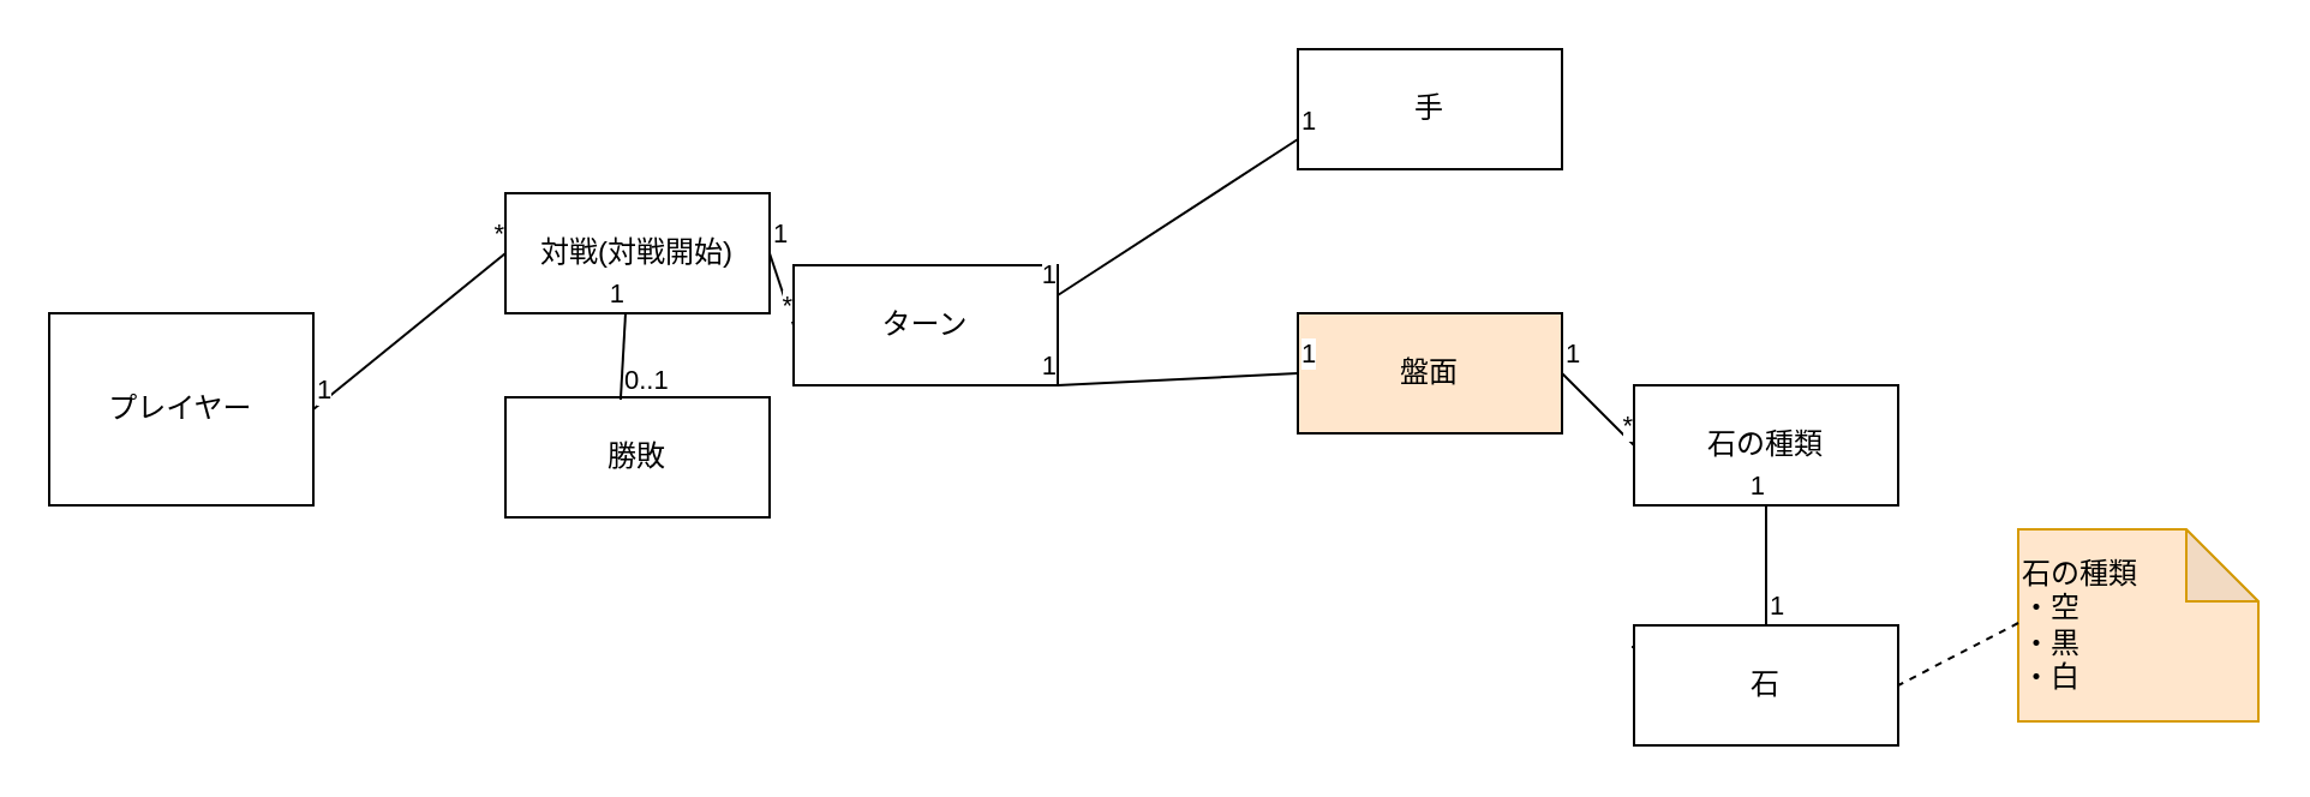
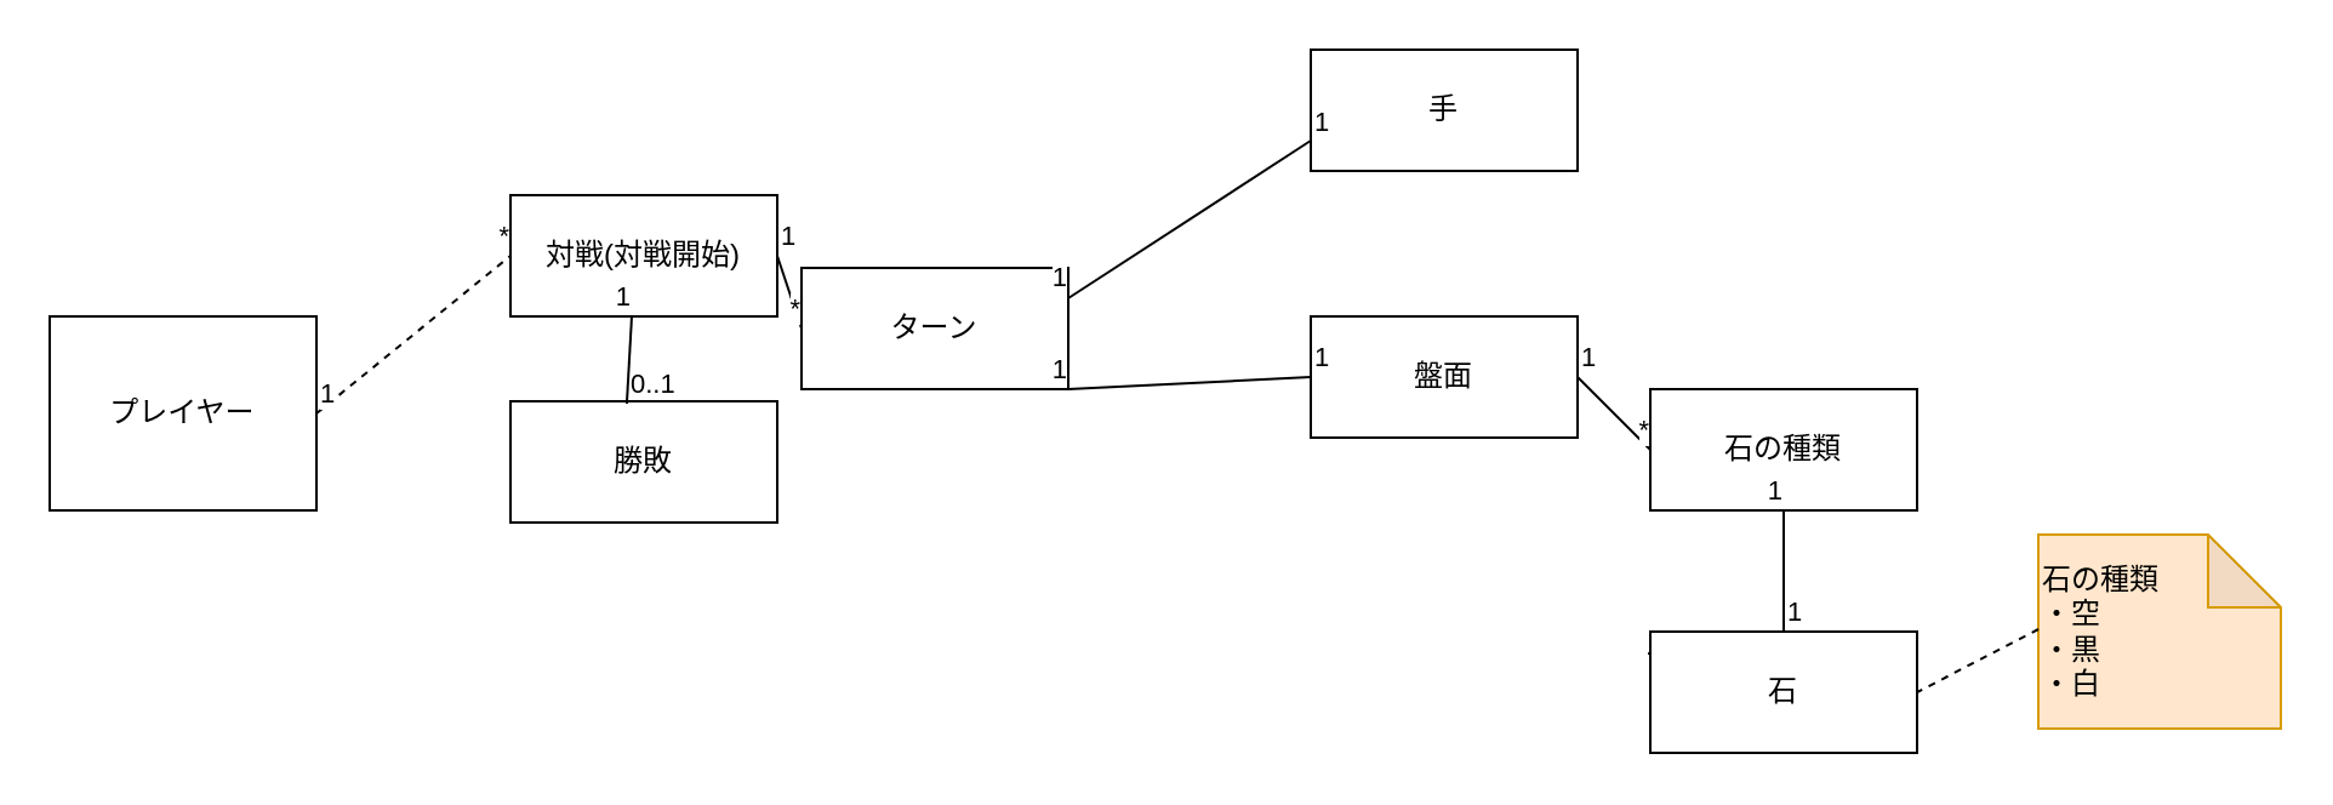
  <mxCell id="0" />
  <mxCell id="1" parent="0" />
  <mxCell id="2" value="対戦(対戦開始)" style="html=1;whiteSpace=wrap;" parent="1" vertex="1"><mxGeometry x="210" y="80" width="110" height="50" as="geometry" /></mxCell>
  <mxCell id="3" value="ターン" style="html=1;whiteSpace=wrap;" parent="1" vertex="1"><mxGeometry x="330" y="110" width="110" height="50" as="geometry" /></mxCell>
  <mxCell id="4" value="勝敗" style="html=1;whiteSpace=wrap;" parent="1" vertex="1"><mxGeometry x="210" y="165" width="110" height="50" as="geometry" /></mxCell>
  <mxCell id="5" value="プレイヤー" style="html=1;whiteSpace=wrap;" parent="1" vertex="1"><mxGeometry x="20" y="130" width="110" height="80" as="geometry" /></mxCell>
  <mxCell id="6" value="" style="endArrow=none;dashed=1;html=1;entryX=1;entryY=0.5;entryDx=0;entryDy=0;exitX=-0.009;exitY=0.18;exitDx=0;exitDy=0;exitPerimeter=0;" parent="1" source="33" edge="1"><mxGeometry width="50" height="50" relative="1" as="geometry"><mxPoint x="840.01" y="259" as="sourcePoint" /><mxPoint x="771" y="275" as="targetPoint" /></mxGeometry></mxCell>
- <mxCell id="7" value="" style="endArrow=none;html=1;exitX=1;exitY=0.5;exitDx=0;exitDy=0;entryX=0;entryY=0.5;entryDx=0;entryDy=0;" parent="1" source="5" edge="1" target="2"><mxGeometry relative="1" as="geometry"><mxPoint x="125" y="169" as="sourcePoint" /><mxPoint x="199" y="156" as="targetPoint" /></mxGeometry></mxCell>
+ <mxCell id="7" value="" style="endArrow=none;html=1;exitX=1;exitY=0.5;exitDx=0;exitDy=0;entryX=0;entryY=0.5;entryDx=0;entryDy=0;dashed=1;" parent="1" source="5" edge="1" target="2"><mxGeometry relative="1" as="geometry"><mxPoint x="125" y="169" as="sourcePoint" /><mxPoint x="199" y="156" as="targetPoint" /></mxGeometry></mxCell>
  <mxCell id="8" value="1" style="edgeLabel;resizable=0;html=1;align=left;verticalAlign=bottom;" parent="7" connectable="0" vertex="1"><mxGeometry x="-1" relative="1" as="geometry" /></mxCell>
  <mxCell id="9" value="*" style="edgeLabel;resizable=0;html=1;align=right;verticalAlign=bottom;" parent="7" connectable="0" vertex="1"><mxGeometry x="1" relative="1" as="geometry" /></mxCell>
  <mxCell id="10" value="石の種類" style="html=1;whiteSpace=wrap;" vertex="1" parent="1"><mxGeometry x="680" y="160" width="110" height="50" as="geometry" /></mxCell>
- <mxCell id="11" value="盤面" style="html=1;whiteSpace=wrap;fillColor=#ffe6cc;" vertex="1" parent="1"><mxGeometry x="540" y="130" width="110" height="50" as="geometry" /></mxCell>
+ <mxCell id="11" value="盤面" style="html=1;whiteSpace=wrap;" vertex="1" parent="1"><mxGeometry x="540" y="130" width="110" height="50" as="geometry" /></mxCell>
  <mxCell id="12" value="" style="endArrow=none;html=1;exitX=0.436;exitY=0.02;exitDx=0;exitDy=0;exitPerimeter=0;" edge="1" parent="1" source="4"><mxGeometry relative="1" as="geometry"><mxPoint x="140" y="165" as="sourcePoint" /><mxPoint x="260" y="130" as="targetPoint" /></mxGeometry></mxCell>
  <mxCell id="13" value="0..1" style="edgeLabel;resizable=0;html=1;align=left;verticalAlign=bottom;" connectable="0" vertex="1" parent="12"><mxGeometry x="-1" relative="1" as="geometry" /></mxCell>
  <mxCell id="14" value="1" style="edgeLabel;resizable=0;html=1;align=right;verticalAlign=bottom;" connectable="0" vertex="1" parent="12"><mxGeometry x="1" relative="1" as="geometry" /></mxCell>
  <mxCell id="15" value="" style="endArrow=none;html=1;exitX=1;exitY=0.5;exitDx=0;exitDy=0;entryX=0;entryY=0.5;entryDx=0;entryDy=0;" edge="1" parent="1" source="2" target="3"><mxGeometry relative="1" as="geometry"><mxPoint x="140" y="165" as="sourcePoint" /><mxPoint x="220" y="115" as="targetPoint" /></mxGeometry></mxCell>
  <mxCell id="16" value="1" style="edgeLabel;resizable=0;html=1;align=left;verticalAlign=bottom;" connectable="0" vertex="1" parent="15"><mxGeometry x="-1" relative="1" as="geometry" /></mxCell>
  <mxCell id="17" value="*" style="edgeLabel;resizable=0;html=1;align=right;verticalAlign=bottom;" connectable="0" vertex="1" parent="15"><mxGeometry x="1" relative="1" as="geometry" /></mxCell>
  <mxCell id="18" value="" style="endArrow=none;html=1;exitX=0;exitY=0.5;exitDx=0;exitDy=0;entryX=1;entryY=1;entryDx=0;entryDy=0;" edge="1" parent="1" source="11" target="3"><mxGeometry relative="1" as="geometry"><mxPoint x="330" y="115" as="sourcePoint" /><mxPoint x="450" y="130" as="targetPoint" /></mxGeometry></mxCell>
  <mxCell id="19" value="1" style="edgeLabel;resizable=0;html=1;align=left;verticalAlign=bottom;" connectable="0" vertex="1" parent="18"><mxGeometry x="-1" relative="1" as="geometry" /></mxCell>
  <mxCell id="20" value="1" style="edgeLabel;resizable=0;html=1;align=right;verticalAlign=bottom;" connectable="0" vertex="1" parent="18"><mxGeometry x="1" relative="1" as="geometry" /></mxCell>
  <mxCell id="21" value="" style="endArrow=none;html=1;exitX=1;exitY=0.5;exitDx=0;exitDy=0;entryX=0;entryY=0.5;entryDx=0;entryDy=0;" edge="1" parent="1" source="11" target="10"><mxGeometry relative="1" as="geometry"><mxPoint x="330" y="115" as="sourcePoint" /><mxPoint x="410" y="115" as="targetPoint" /></mxGeometry></mxCell>
  <mxCell id="22" value="1" style="edgeLabel;resizable=0;html=1;align=left;verticalAlign=bottom;" connectable="0" vertex="1" parent="21"><mxGeometry x="-1" relative="1" as="geometry" /></mxCell>
  <mxCell id="23" value="*" style="edgeLabel;resizable=0;html=1;align=right;verticalAlign=bottom;" connectable="0" vertex="1" parent="21"><mxGeometry x="1" relative="1" as="geometry" /></mxCell>
  <mxCell id="24" value="" style="endArrow=none;html=1;entryX=0.5;entryY=1;entryDx=0;entryDy=0;exitX=0.5;exitY=0;exitDx=0;exitDy=0;" edge="1" parent="1" source="33" target="10"><mxGeometry relative="1" as="geometry"><mxPoint x="715" y="246" as="sourcePoint" /><mxPoint x="493" y="140" as="targetPoint" /></mxGeometry></mxCell>
  <mxCell id="25" value="1" style="edgeLabel;resizable=0;html=1;align=left;verticalAlign=bottom;" connectable="0" vertex="1" parent="24"><mxGeometry x="-1" relative="1" as="geometry" /></mxCell>
  <mxCell id="26" value="1" style="edgeLabel;resizable=0;html=1;align=right;verticalAlign=bottom;" connectable="0" vertex="1" parent="24"><mxGeometry x="1" relative="1" as="geometry" /></mxCell>
  <mxCell id="27" value="石の種類&lt;div&gt;・空&lt;/div&gt;&lt;div&gt;・黒&lt;/div&gt;&lt;div&gt;・白&lt;/div&gt;" style="shape=note;whiteSpace=wrap;html=1;backgroundOutline=1;darkOpacity=0.05;fillColor=#ffe6cc;strokeColor=#d79b00;align=left;" vertex="1" parent="1"><mxGeometry x="840" y="220" width="100" height="80" as="geometry" /></mxCell>
  <mxCell id="28" value="手" style="html=1;whiteSpace=wrap;" vertex="1" parent="1"><mxGeometry x="540" y="20" width="110" height="50" as="geometry" /></mxCell>
  <mxCell id="29" value="" style="endArrow=none;html=1;exitX=0;exitY=0.75;exitDx=0;exitDy=0;entryX=1;entryY=0.25;entryDx=0;entryDy=0;" edge="1" parent="1" source="28" target="3"><mxGeometry relative="1" as="geometry"><mxPoint x="500" y="195" as="sourcePoint" /><mxPoint x="493" y="140" as="targetPoint" /></mxGeometry></mxCell>
  <mxCell id="30" value="1" style="edgeLabel;resizable=0;html=1;align=left;verticalAlign=bottom;" connectable="0" vertex="1" parent="29"><mxGeometry x="-1" relative="1" as="geometry" /></mxCell>
  <mxCell id="31" value="1" style="edgeLabel;resizable=0;html=1;align=right;verticalAlign=bottom;" connectable="0" vertex="1" parent="29"><mxGeometry x="1" relative="1" as="geometry" /></mxCell>
  <mxCell id="32" value="" style="endArrow=none;dashed=1;html=1;entryX=1;entryY=0.5;entryDx=0;entryDy=0;exitX=-0.009;exitY=0.18;exitDx=0;exitDy=0;exitPerimeter=0;" edge="1" parent="1" target="33"><mxGeometry width="50" height="50" relative="1" as="geometry"><mxPoint x="840.01" y="259" as="sourcePoint" /><mxPoint x="771" y="275" as="targetPoint" /></mxGeometry></mxCell>
  <mxCell id="33" value="石" style="html=1;whiteSpace=wrap;" parent="1" vertex="1"><mxGeometry x="680" y="260" width="110" height="50" as="geometry" /></mxCell>
